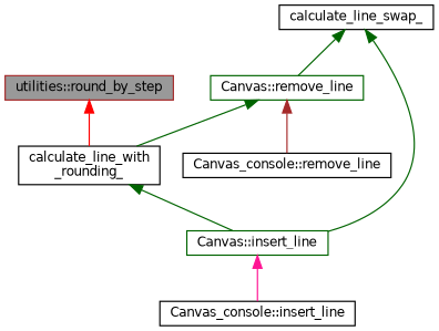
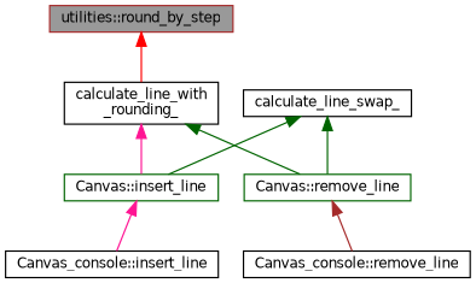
  digraph {
    rankdir=TB
    node [color=black fillcolor=white fontname=Helvetica fontsize=10 shape=box style=filled]
    edge [color=darkgreen dir=back fontname=Helvetica fontsize=10 labelfontname=Helvetica labelfontsize=10 style=solid]
    n1 [color=brown fillcolor=grey60 fontcolor=black height=0.2 label="utilities::round_by_step" width=0.4]
    n2 [height=0.2 label="calculate_line_with\l_rounding_" width=0.4]
    n3 [height=0.2 label=calculate_line_swap_ width=0.4]
    n4 [color=darkgreen height=0.2 label="Canvas::insert_line" width=0.4]
    n5 [color=darkgreen height=0.2 label="Canvas::remove_line" width=0.4]
    n6 [height=0.2 label="Canvas_console::insert_line" width=0.4]
    n7 [height=0.2 label="Canvas_console::remove_line" width=0.4]
    n1 -> n2 [color=red]
-   n2 -> n4
-   n5 -> n2
+   n2 -> n4 [color=deeppink]
+   n2 -> n5
    n3 -> n4
    n3 -> n5
    n4 -> n6 [color=deeppink]
    n5 -> n7 [color=brown]
  }
